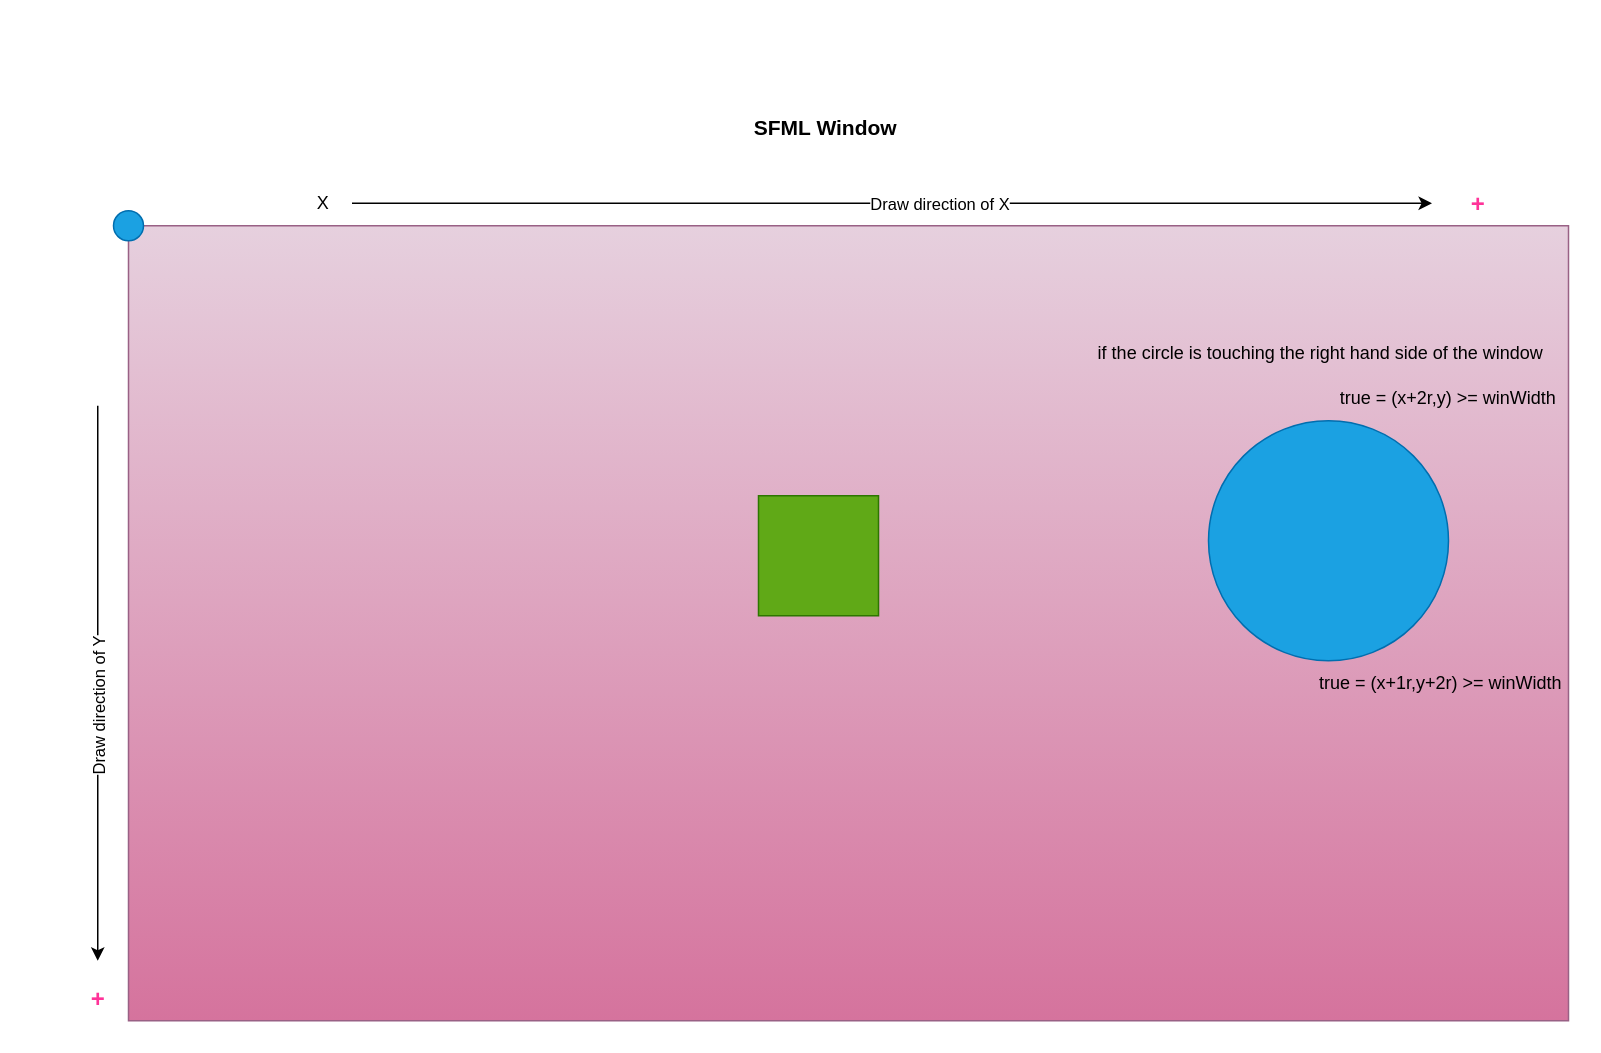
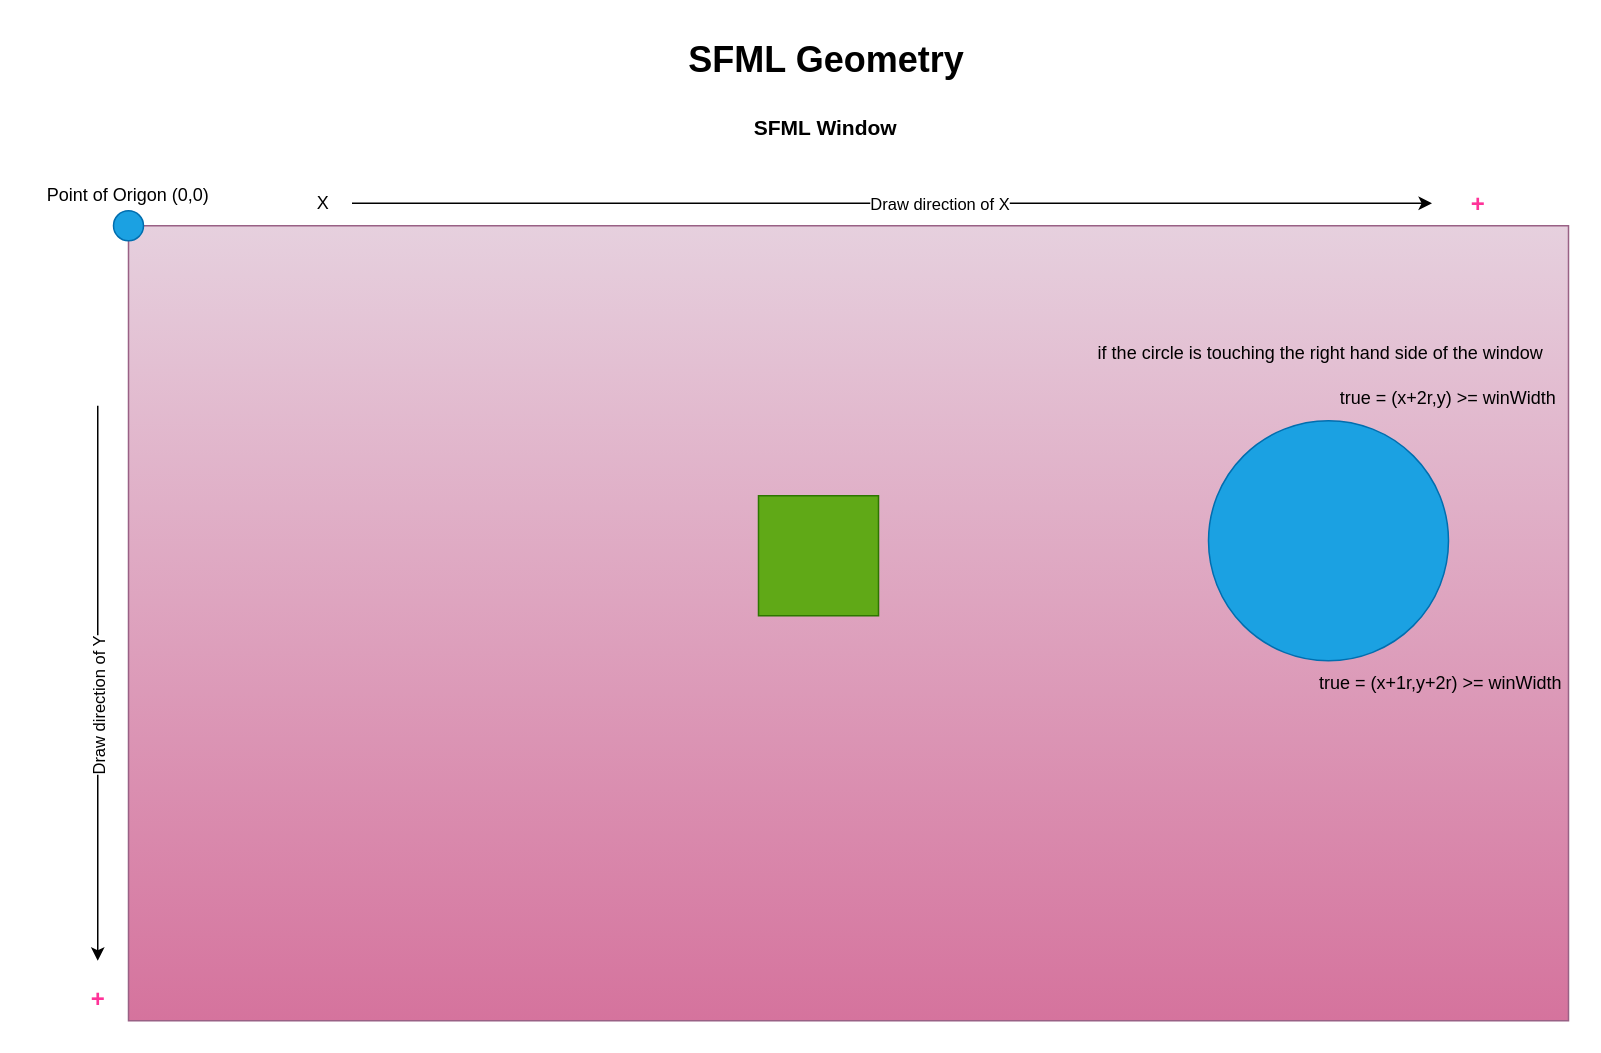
  <mxCell id="0" />
  <mxCell id="1" parent="0" />
  <mxCell id="2" value="SFML Window" style="text;html=1;align=center;verticalAlign=middle;whiteSpace=wrap;rounded=0;fontStyle=1;fontSize=14;" vertex="1" parent="1"><mxGeometry x="485" y="70" width="130" height="30" as="geometry" /></mxCell>
+ <mxCell id="3" value="SFML Geometry" style="text;strokeColor=none;fillColor=none;html=1;fontSize=24;fontStyle=1;verticalAlign=middle;align=center;" vertex="1" parent="1"><mxGeometry x="392" y="20" width="315" height="40" as="geometry" /></mxCell>
  <mxCell id="4" value="" style="rounded=0;whiteSpace=wrap;html=1;fillColor=#e6d0de;strokeColor=#996185;gradientColor=#d5739d;" vertex="1" parent="1"><mxGeometry x="85" y="150" width="960" height="530" as="geometry" /></mxCell>
  <mxCell id="5" value="" style="ellipse;whiteSpace=wrap;html=1;aspect=fixed;fillColor=#1ba1e2;strokeColor=#006EAF;fontColor=#ffffff;" vertex="1" parent="1"><mxGeometry x="75" y="140" width="20" height="20" as="geometry" /></mxCell>
+ <mxCell id="6" value="Point of Origon (0,0)" style="text;html=1;align=center;verticalAlign=middle;whiteSpace=wrap;rounded=0;fontSize=12;" vertex="1" parent="1"><mxGeometry x="20" y="120" width="130" height="20" as="geometry" /></mxCell>
  <mxCell id="7" value="X" style="text;html=1;align=center;verticalAlign=middle;whiteSpace=wrap;rounded=0;" vertex="1" parent="1"><mxGeometry x="185" y="120" width="60" height="30" as="geometry" /></mxCell>
  <mxCell id="8" value="" style="endArrow=classic;html=1;rounded=0;" edge="1" parent="1"><mxGeometry width="50" height="50" relative="1" as="geometry"><mxPoint x="234" y="135" as="sourcePoint" /><mxPoint x="954" y="135" as="targetPoint" /></mxGeometry></mxCell>
  <mxCell id="9" value="Draw direction of X" style="edgeLabel;html=1;align=center;verticalAlign=middle;resizable=0;points=[];" vertex="1" connectable="0" parent="8"><mxGeometry x="0.086" y="2" relative="1" as="geometry"><mxPoint y="2" as="offset" /></mxGeometry></mxCell>
  <mxCell id="10" value="" style="endArrow=classic;html=1;rounded=0;" edge="1" parent="1"><mxGeometry width="50" height="50" relative="1" as="geometry"><mxPoint x="64.5" y="270" as="sourcePoint" /><mxPoint x="64.5" y="640" as="targetPoint" /></mxGeometry></mxCell>
  <mxCell id="11" value="Draw direction of Y" style="edgeLabel;html=1;align=center;verticalAlign=middle;resizable=0;points=[];rotation=-90;" vertex="1" connectable="0" parent="10"><mxGeometry x="0.086" y="2" relative="1" as="geometry"><mxPoint x="-2" as="offset" /></mxGeometry></mxCell>
  <mxCell id="12" value="+" style="text;html=1;align=center;verticalAlign=middle;whiteSpace=wrap;rounded=0;fontSize=16;fontStyle=1;fontColor=#FF3399;" vertex="1" parent="1"><mxGeometry x="35" y="650" width="60" height="30" as="geometry" /></mxCell>
  <mxCell id="13" value="+" style="text;html=1;align=center;verticalAlign=middle;whiteSpace=wrap;rounded=0;fontSize=16;fontStyle=1;fontColor=#FF3399;" vertex="1" parent="1"><mxGeometry x="955" y="120" width="60" height="30" as="geometry" /></mxCell>
  <mxCell id="14" value="" style="whiteSpace=wrap;html=1;aspect=fixed;fillColor=#60a917;fontColor=#ffffff;strokeColor=#2D7600;" vertex="1" parent="1"><mxGeometry x="505" y="330" width="80" height="80" as="geometry" /></mxCell>
  <mxCell id="15" value="" style="ellipse;whiteSpace=wrap;html=1;aspect=fixed;fillColor=#1ba1e2;fontColor=#ffffff;strokeColor=#006EAF;" vertex="1" parent="1"><mxGeometry x="805" y="280" width="160" height="160" as="geometry" /></mxCell>
  <mxCell id="16" value="if the circle is touching the right hand side of the window" style="text;html=1;align=center;verticalAlign=middle;whiteSpace=wrap;rounded=0;" vertex="1" parent="1"><mxGeometry x="715" y="220" width="330" height="30" as="geometry" /></mxCell>
  <mxCell id="17" value="true = (x+2r,y) &amp;gt;= winWidth" style="text;html=1;align=center;verticalAlign=middle;whiteSpace=wrap;rounded=0;" vertex="1" parent="1"><mxGeometry x="885" y="250" width="160" height="30" as="geometry" /></mxCell>
  <mxCell id="18" value="true = (x+1r,y+2r) &amp;gt;= winWidth" style="text;html=1;align=center;verticalAlign=middle;whiteSpace=wrap;rounded=0;" vertex="1" parent="1"><mxGeometry x="875" y="440" width="170" height="30" as="geometry" /></mxCell>
